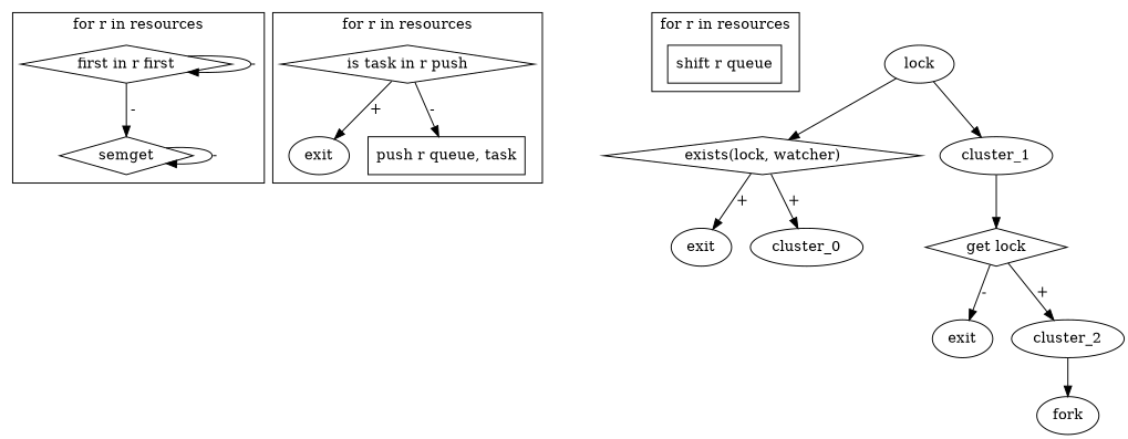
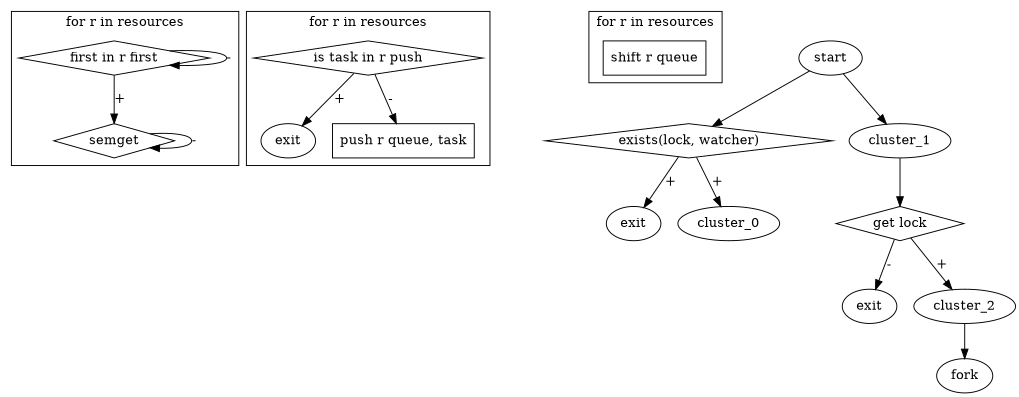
  digraph {
    compound=true
    node [shape=diamond]
    n1 [label="first in r first"]
    n2 [label=semget]
    n3 [label=exit shape=oval]
    n4 [label="push r queue, task" shape=box]
    n5 [label="is task in r push"]
    n6 [label="shift r queue" shape=box]
    n7 [label="exists(lock, watcher)"]
    n8 [label=exit shape=oval]
    cluster_0 [shape=""]
    n10 [label=exit shape=oval]
    n11 [label="get lock"]
    cluster_2 [shape=""]
    fork [shape=oval]
-   start [shape=oval label=lock]
+   start [shape=oval]
    cluster_1 [shape=""]
    subgraph cluster_1 {
      label="for r in resources"
      n1
      n2
    }
    subgraph cluster_2 {
      label="for r in resources"
      n3
      n4
      n5
    }
    subgraph cluster_3 {
      label="for r in resources"
      n6
    }
    n1 -> n1 [label="-"]
-   n1 -> n2 [label="-"]
+   n1 -> n2 [label="+"]
    n2 -> n2 [label="-"]
    n5 -> n3 [label="+"]
    n5 -> n4 [label="-"]
    n7 -> n8 [label="+"]
    n7 -> cluster_0 [label="+"]
    n11 -> n10 [label="-"]
    n11 -> cluster_2 [label="+"]
    cluster_2 -> fork
    start -> n7
    start -> cluster_1
    cluster_1 -> n11
  }
